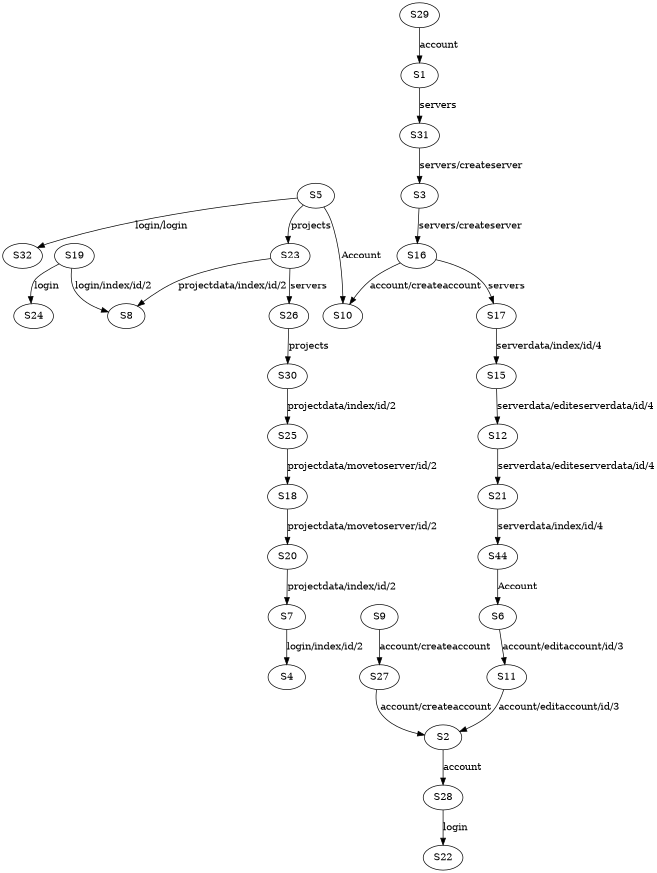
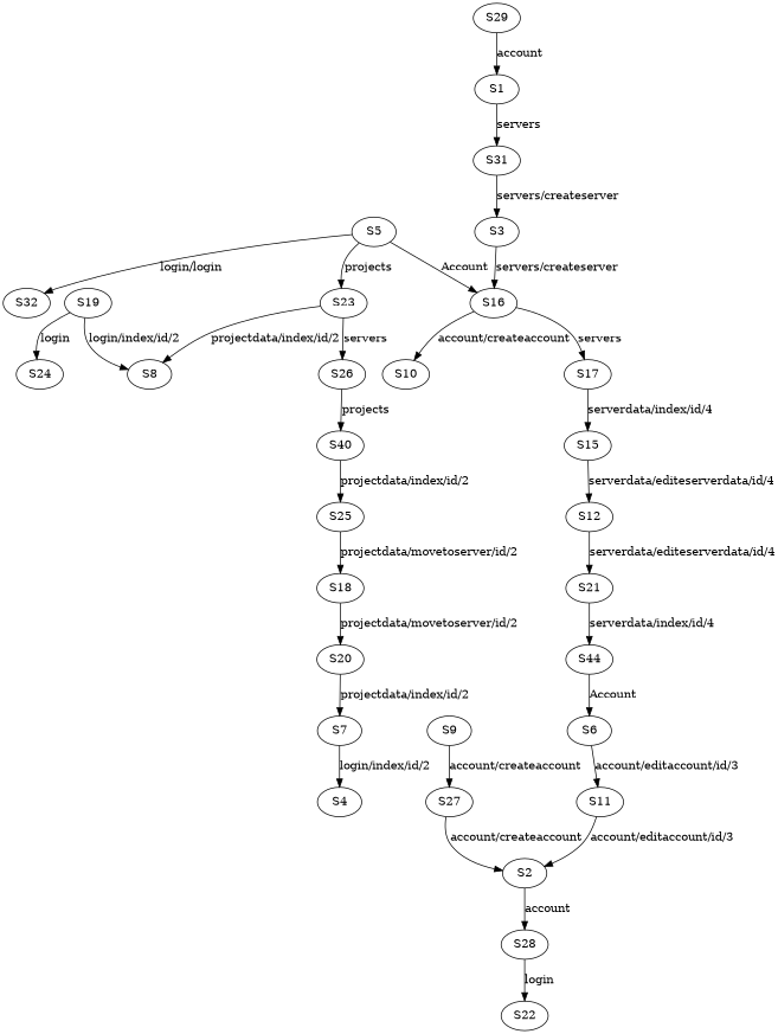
  digraph {
    S5
    S23
    S32
    S16
    S26
    S8
    S17
    S10
    S19
    S24
-   S30
+   S30 [label=S40]
    S15
    S25
    S18
    S20
    S7
    S4
    S12
    S29
    S1
    S21
    S9
    S27
    n24 [label=S44]
    S2
    S28
    S22
    S6
    S11
    S31
    S3
    S5 -> S23 [label=projects]
    S5 -> S32 [label="login/login"]
-   S5 -> S10 [label=Account]
+   S5 -> S16 [label=Account]
    S23 -> S26 [label=servers]
    S23 -> S8 [label="projectdata/index/id/2"]
    S16 -> S17 [label=servers]
    S16 -> S10 [label="account/createaccount"]
    S26 -> S30 [label=projects]
    S17 -> S15 [label="serverdata/index/id/4"]
    S19 -> S8 [label="login/index/id/2"]
    S19 -> S24 [label=login]
    S30 -> S25 [label="projectdata/index/id/2"]
    S15 -> S12 [label="serverdata/editeserverdata/id/4"]
    S25 -> S18 [label="projectdata/movetoserver/id/2"]
    S18 -> S20 [label="projectdata/movetoserver/id/2"]
    S20 -> S7 [label="projectdata/index/id/2"]
    S7 -> S4 [label="login/index/id/2"]
    S12 -> S21 [label="serverdata/editeserverdata/id/4"]
    S29 -> S1 [label=account]
    S1 -> S31 [label=servers]
    S21 -> n24 [label="serverdata/index/id/4"]
    S9 -> S27 [label="account/createaccount"]
    S27 -> S2 [label="account/createaccount"]
    n24 -> S6 [label=Account]
    S2 -> S28 [label=account]
    S28 -> S22 [label=login]
    S6 -> S11 [label="account/editaccount/id/3"]
    S11 -> S2 [label="account/editaccount/id/3"]
    S31 -> S3 [label="servers/createserver"]
    S3 -> S16 [label="servers/createserver"]
  }
